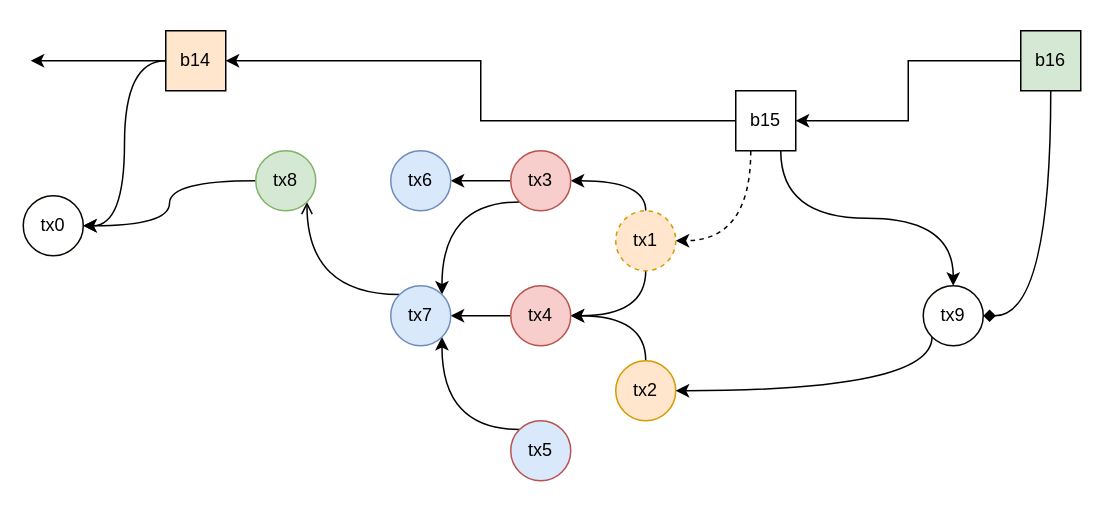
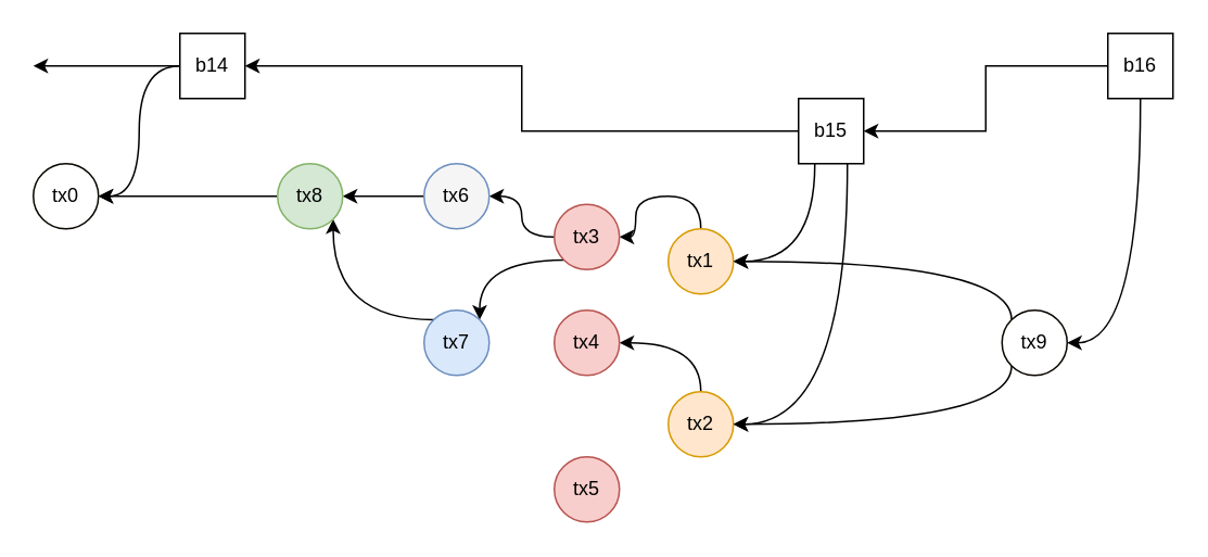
  <mxCell id="0" />
  <mxCell id="1" parent="0" />
  <mxCell id="2" value="" style="edgeStyle=orthogonalEdgeStyle;rounded=0;orthogonalLoop=1;jettySize=auto;html=1;fontColor=#808080;" edge="1" parent="1" source="5" target="11"><mxGeometry relative="1" as="geometry" /></mxCell>
- <mxCell id="3" style="edgeStyle=orthogonalEdgeStyle;curved=1;rounded=0;orthogonalLoop=1;jettySize=auto;html=1;exitX=0.25;exitY=1;exitDx=0;exitDy=0;entryX=1;entryY=0.5;entryDx=0;entryDy=0;strokeWidth=1;fontColor=#000000;dashed=1;" edge="1" parent="1" source="5" target="14"><mxGeometry relative="1" as="geometry" /></mxCell>
- <mxCell id="4" style="edgeStyle=orthogonalEdgeStyle;curved=1;rounded=0;orthogonalLoop=1;jettySize=auto;html=1;exitX=0.75;exitY=1;exitDx=0;exitDy=0;strokeWidth=1;fontColor=#000000;" edge="1" parent="1" source="5" target="32"><mxGeometry relative="1" as="geometry" /></mxCell>
+ <mxCell id="3" style="edgeStyle=orthogonalEdgeStyle;curved=1;rounded=0;orthogonalLoop=1;jettySize=auto;html=1;exitX=0.25;exitY=1;exitDx=0;exitDy=0;entryX=1;entryY=0.5;entryDx=0;entryDy=0;strokeWidth=1;fontColor=#000000;" edge="1" parent="1" source="5" target="14"><mxGeometry relative="1" as="geometry" /></mxCell>
+ <mxCell id="4" style="edgeStyle=orthogonalEdgeStyle;curved=1;rounded=0;orthogonalLoop=1;jettySize=auto;html=1;exitX=0.75;exitY=1;exitDx=0;exitDy=0;entryX=1;entryY=0.5;entryDx=0;entryDy=0;strokeWidth=1;fontColor=#000000;" edge="1" parent="1" source="5" target="16"><mxGeometry relative="1" as="geometry" /></mxCell>
  <mxCell id="5" value="b15" style="whiteSpace=wrap;html=1;aspect=fixed;fontStyle=0;strokeWidth=1;fillColor=#FFFFFF;" vertex="1" parent="1"><mxGeometry x="490" y="60" width="40" height="40" as="geometry" /></mxCell>
  <mxCell id="6" style="edgeStyle=orthogonalEdgeStyle;rounded=0;orthogonalLoop=1;jettySize=auto;html=1;exitX=0;exitY=0.5;exitDx=0;exitDy=0;fontColor=#808080;" edge="1" parent="1" source="8" target="5"><mxGeometry relative="1" as="geometry" /></mxCell>
- <mxCell id="7" style="edgeStyle=orthogonalEdgeStyle;rounded=0;orthogonalLoop=1;jettySize=auto;html=1;entryX=1;entryY=0.5;entryDx=0;entryDy=0;curved=1;exitX=0.5;exitY=1;exitDx=0;exitDy=0;endArrow=diamond;" edge="1" parent="1" source="8" target="32"><mxGeometry relative="1" as="geometry" /></mxCell>
- <mxCell id="8" value="b16" style="whiteSpace=wrap;html=1;aspect=fixed;fontStyle=0;fillColor=#d5e8d4;" vertex="1" parent="1"><mxGeometry x="680" y="20" width="40" height="40" as="geometry" /></mxCell>
+ <mxCell id="7" style="edgeStyle=orthogonalEdgeStyle;rounded=0;orthogonalLoop=1;jettySize=auto;html=1;entryX=1;entryY=0.5;entryDx=0;entryDy=0;curved=1;exitX=0.5;exitY=1;exitDx=0;exitDy=0;" edge="1" parent="1" source="8" target="32"><mxGeometry relative="1" as="geometry" /></mxCell>
+ <mxCell id="8" value="b16" style="whiteSpace=wrap;html=1;aspect=fixed;fontStyle=0" vertex="1" parent="1"><mxGeometry x="680" y="20" width="40" height="40" as="geometry" /></mxCell>
  <mxCell id="9" value="" style="edgeStyle=orthogonalEdgeStyle;rounded=0;orthogonalLoop=1;jettySize=auto;html=1;fontColor=#808080;" edge="1" parent="1" source="11"><mxGeometry relative="1" as="geometry"><mxPoint x="20" y="40" as="targetPoint" /></mxGeometry></mxCell>
  <mxCell id="10" style="edgeStyle=orthogonalEdgeStyle;curved=1;rounded=0;orthogonalLoop=1;jettySize=auto;html=1;entryX=1;entryY=0.5;entryDx=0;entryDy=0;" edge="1" parent="1" source="11" target="33"><mxGeometry relative="1" as="geometry" /></mxCell>
- <mxCell id="11" value="b14" style="whiteSpace=wrap;html=1;aspect=fixed;fontStyle=0;fillColor=#ffe6cc;" vertex="1" parent="1"><mxGeometry x="110" y="20" width="40" height="40" as="geometry" /></mxCell>
+ <mxCell id="11" value="b14" style="whiteSpace=wrap;html=1;aspect=fixed;fontStyle=0" vertex="1" parent="1"><mxGeometry x="110" y="20" width="40" height="40" as="geometry" /></mxCell>
  <mxCell id="12" style="edgeStyle=orthogonalEdgeStyle;curved=1;rounded=0;orthogonalLoop=1;jettySize=auto;html=1;exitX=0.5;exitY=0;exitDx=0;exitDy=0;entryX=1;entryY=0.5;entryDx=0;entryDy=0;strokeWidth=1;fontColor=#000000;" edge="1" parent="1" source="14" target="19"><mxGeometry relative="1" as="geometry" /></mxCell>
- <mxCell id="13" style="edgeStyle=orthogonalEdgeStyle;curved=1;rounded=0;orthogonalLoop=1;jettySize=auto;html=1;exitX=0.5;exitY=1;exitDx=0;exitDy=0;entryX=1;entryY=0.5;entryDx=0;entryDy=0;strokeWidth=1;fontColor=#000000;" edge="1" parent="1" source="14" target="21"><mxGeometry relative="1" as="geometry" /></mxCell>
- <mxCell id="14" value="tx1" style="ellipse;whiteSpace=wrap;html=1;aspect=fixed;rounded=0;shadow=0;labelBackgroundColor=none;strokeWidth=1;align=center;fillColor=#ffe6cc;strokeColor=#d79b00;dashed=1;" vertex="1" parent="1"><mxGeometry x="410" y="140" width="40" height="40" as="geometry" /></mxCell>
+ <mxCell id="14" value="tx1" style="ellipse;whiteSpace=wrap;html=1;aspect=fixed;rounded=0;shadow=0;labelBackgroundColor=none;strokeWidth=1;align=center;fillColor=#ffe6cc;strokeColor=#d79b00;" vertex="1" parent="1"><mxGeometry x="410" y="140" width="40" height="40" as="geometry" /></mxCell>
  <mxCell id="15" style="edgeStyle=orthogonalEdgeStyle;curved=1;rounded=0;orthogonalLoop=1;jettySize=auto;html=1;exitX=0.5;exitY=0;exitDx=0;exitDy=0;entryX=1;entryY=0.5;entryDx=0;entryDy=0;strokeWidth=1;fontColor=#000000;" edge="1" parent="1" source="16" target="21"><mxGeometry relative="1" as="geometry" /></mxCell>
  <mxCell id="16" value="tx2" style="ellipse;whiteSpace=wrap;html=1;aspect=fixed;rounded=0;shadow=0;labelBackgroundColor=none;strokeWidth=1;align=center;fillColor=#ffe6cc;strokeColor=#d79b00;" vertex="1" parent="1"><mxGeometry x="410" y="240" width="40" height="40" as="geometry" /></mxCell>
  <mxCell id="17" value="" style="edgeStyle=orthogonalEdgeStyle;curved=1;rounded=0;orthogonalLoop=1;jettySize=auto;html=1;strokeWidth=1;fontColor=#000000;" edge="1" parent="1" source="19" target="25"><mxGeometry relative="1" as="geometry" /></mxCell>
  <mxCell id="18" style="edgeStyle=orthogonalEdgeStyle;curved=1;rounded=0;orthogonalLoop=1;jettySize=auto;html=1;exitX=0;exitY=1;exitDx=0;exitDy=0;entryX=1;entryY=0;entryDx=0;entryDy=0;strokeWidth=1;fontColor=#000000;" edge="1" parent="1" source="19" target="27"><mxGeometry relative="1" as="geometry" /></mxCell>
- <mxCell id="19" value="tx3" style="ellipse;whiteSpace=wrap;html=1;aspect=fixed;rounded=0;shadow=0;labelBackgroundColor=none;strokeWidth=1;align=center;fillColor=#f8cecc;strokeColor=#b85450;" vertex="1" parent="1"><mxGeometry x="340" y="100" width="40" height="40" as="geometry" /></mxCell>
- <mxCell id="20" style="edgeStyle=orthogonalEdgeStyle;curved=1;rounded=0;orthogonalLoop=1;jettySize=auto;html=1;exitX=0;exitY=0.5;exitDx=0;exitDy=0;entryX=1;entryY=0.5;entryDx=0;entryDy=0;strokeWidth=1;fontColor=#000000;" edge="1" parent="1" source="21" target="27"><mxGeometry relative="1" as="geometry" /></mxCell>
+ <mxCell id="19" value="tx3" style="ellipse;whiteSpace=wrap;html=1;aspect=fixed;rounded=0;shadow=0;labelBackgroundColor=none;strokeWidth=1;align=center;fillColor=#f8cecc;strokeColor=#b85450;" vertex="1" parent="1"><mxGeometry x="340" y="125" width="40" height="40" as="geometry" /></mxCell>
  <mxCell id="21" value="tx4" style="ellipse;whiteSpace=wrap;html=1;aspect=fixed;rounded=0;shadow=0;labelBackgroundColor=none;strokeWidth=1;align=center;fillColor=#f8cecc;strokeColor=#b85450;" vertex="1" parent="1"><mxGeometry x="340" y="190" width="40" height="40" as="geometry" /></mxCell>
- <mxCell id="22" style="edgeStyle=orthogonalEdgeStyle;curved=1;rounded=0;orthogonalLoop=1;jettySize=auto;html=1;exitX=0;exitY=0;exitDx=0;exitDy=0;entryX=1;entryY=1;entryDx=0;entryDy=0;strokeWidth=1;fontColor=#000000;" edge="1" parent="1" source="23" target="27"><mxGeometry relative="1" as="geometry" /></mxCell>
- <mxCell id="23" value="tx5" style="ellipse;whiteSpace=wrap;html=1;aspect=fixed;rounded=0;shadow=0;labelBackgroundColor=none;strokeWidth=1;align=center;fillColor=#dae8fc;strokeColor=#b85450;" vertex="1" parent="1"><mxGeometry x="340" y="280" width="40" height="40" as="geometry" /></mxCell>
- <mxCell id="25" value="tx6" style="ellipse;whiteSpace=wrap;html=1;aspect=fixed;rounded=0;shadow=0;labelBackgroundColor=none;strokeWidth=1;align=center;fillColor=#dae8fc;strokeColor=#6c8ebf;" vertex="1" parent="1"><mxGeometry x="260" y="100" width="40" height="40" as="geometry" /></mxCell>
- <mxCell id="26" style="edgeStyle=orthogonalEdgeStyle;curved=1;rounded=0;orthogonalLoop=1;jettySize=auto;html=1;exitX=0;exitY=0;exitDx=0;exitDy=0;entryX=1;entryY=1;entryDx=0;entryDy=0;strokeWidth=1;fontColor=#000000;endArrow=open;" edge="1" parent="1" source="27" target="29"><mxGeometry relative="1" as="geometry" /></mxCell>
+ <mxCell id="23" value="tx5" style="ellipse;whiteSpace=wrap;html=1;aspect=fixed;rounded=0;shadow=0;labelBackgroundColor=none;strokeWidth=1;align=center;fillColor=#f8cecc;strokeColor=#b85450;" vertex="1" parent="1"><mxGeometry x="340" y="280" width="40" height="40" as="geometry" /></mxCell>
+ <mxCell id="24" value="" style="edgeStyle=orthogonalEdgeStyle;curved=1;rounded=0;orthogonalLoop=1;jettySize=auto;html=1;strokeWidth=1;fontColor=#000000;" edge="1" parent="1" source="25" target="29"><mxGeometry relative="1" as="geometry" /></mxCell>
+ <mxCell id="25" value="tx6" style="ellipse;whiteSpace=wrap;html=1;aspect=fixed;rounded=0;shadow=0;labelBackgroundColor=none;strokeWidth=1;align=center;fillColor=#f5f5f5;strokeColor=#6c8ebf;" vertex="1" parent="1"><mxGeometry x="260" y="100" width="40" height="40" as="geometry" /></mxCell>
+ <mxCell id="26" style="edgeStyle=orthogonalEdgeStyle;curved=1;rounded=0;orthogonalLoop=1;jettySize=auto;html=1;exitX=0;exitY=0;exitDx=0;exitDy=0;entryX=1;entryY=1;entryDx=0;entryDy=0;strokeWidth=1;fontColor=#000000;" edge="1" parent="1" source="27" target="29"><mxGeometry relative="1" as="geometry" /></mxCell>
  <mxCell id="27" value="tx7" style="ellipse;whiteSpace=wrap;html=1;aspect=fixed;rounded=0;shadow=0;labelBackgroundColor=none;strokeWidth=1;align=center;fillColor=#dae8fc;strokeColor=#6c8ebf;" vertex="1" parent="1"><mxGeometry x="260" y="190" width="40" height="40" as="geometry" /></mxCell>
  <mxCell id="28" style="edgeStyle=orthogonalEdgeStyle;curved=1;rounded=0;orthogonalLoop=1;jettySize=auto;html=1;entryX=1;entryY=0.5;entryDx=0;entryDy=0;" edge="1" parent="1" source="29" target="33"><mxGeometry relative="1" as="geometry" /></mxCell>
  <mxCell id="29" value="tx8" style="ellipse;whiteSpace=wrap;html=1;aspect=fixed;rounded=0;shadow=0;labelBackgroundColor=none;strokeWidth=1;align=center;fillColor=#d5e8d4;strokeColor=#82b366;" vertex="1" parent="1"><mxGeometry x="170" y="100" width="40" height="40" as="geometry" /></mxCell>
+ <mxCell id="30" style="edgeStyle=orthogonalEdgeStyle;curved=1;rounded=0;orthogonalLoop=1;jettySize=auto;html=1;entryX=1;entryY=0.5;entryDx=0;entryDy=0;exitX=0;exitY=0;exitDx=0;exitDy=0;" edge="1" parent="1" source="32" target="14"><mxGeometry relative="1" as="geometry"><Array as="points"><mxPoint x="621" y="160" /></Array></mxGeometry></mxCell>
  <mxCell id="31" style="edgeStyle=orthogonalEdgeStyle;curved=1;rounded=0;orthogonalLoop=1;jettySize=auto;html=1;entryX=1;entryY=0.5;entryDx=0;entryDy=0;exitX=0;exitY=1;exitDx=0;exitDy=0;" edge="1" parent="1" source="32" target="16"><mxGeometry relative="1" as="geometry"><Array as="points"><mxPoint x="621" y="260" /></Array></mxGeometry></mxCell>
  <mxCell id="32" value="tx9" style="ellipse;whiteSpace=wrap;html=1;aspect=fixed;rounded=0;shadow=0;labelBackgroundColor=none;strokeWidth=1;align=center;fillColor=none;strokeColor=#0A0700;" vertex="1" parent="1"><mxGeometry x="615" y="190" width="40" height="40" as="geometry" /></mxCell>
- <mxCell id="33" value="tx0" style="ellipse;whiteSpace=wrap;html=1;aspect=fixed;rounded=0;shadow=0;labelBackgroundColor=none;strokeWidth=1;align=center;fillColor=none;strokeColor=#0A0700;" vertex="1" parent="1"><mxGeometry x="15" y="130" width="40" height="40" as="geometry" /></mxCell>
+ <mxCell id="33" value="tx0" style="ellipse;whiteSpace=wrap;html=1;aspect=fixed;rounded=0;shadow=0;labelBackgroundColor=none;strokeWidth=1;align=center;fillColor=none;strokeColor=#0A0700;" vertex="1" parent="1"><mxGeometry x="20" y="100" width="40" height="40" as="geometry" /></mxCell>
